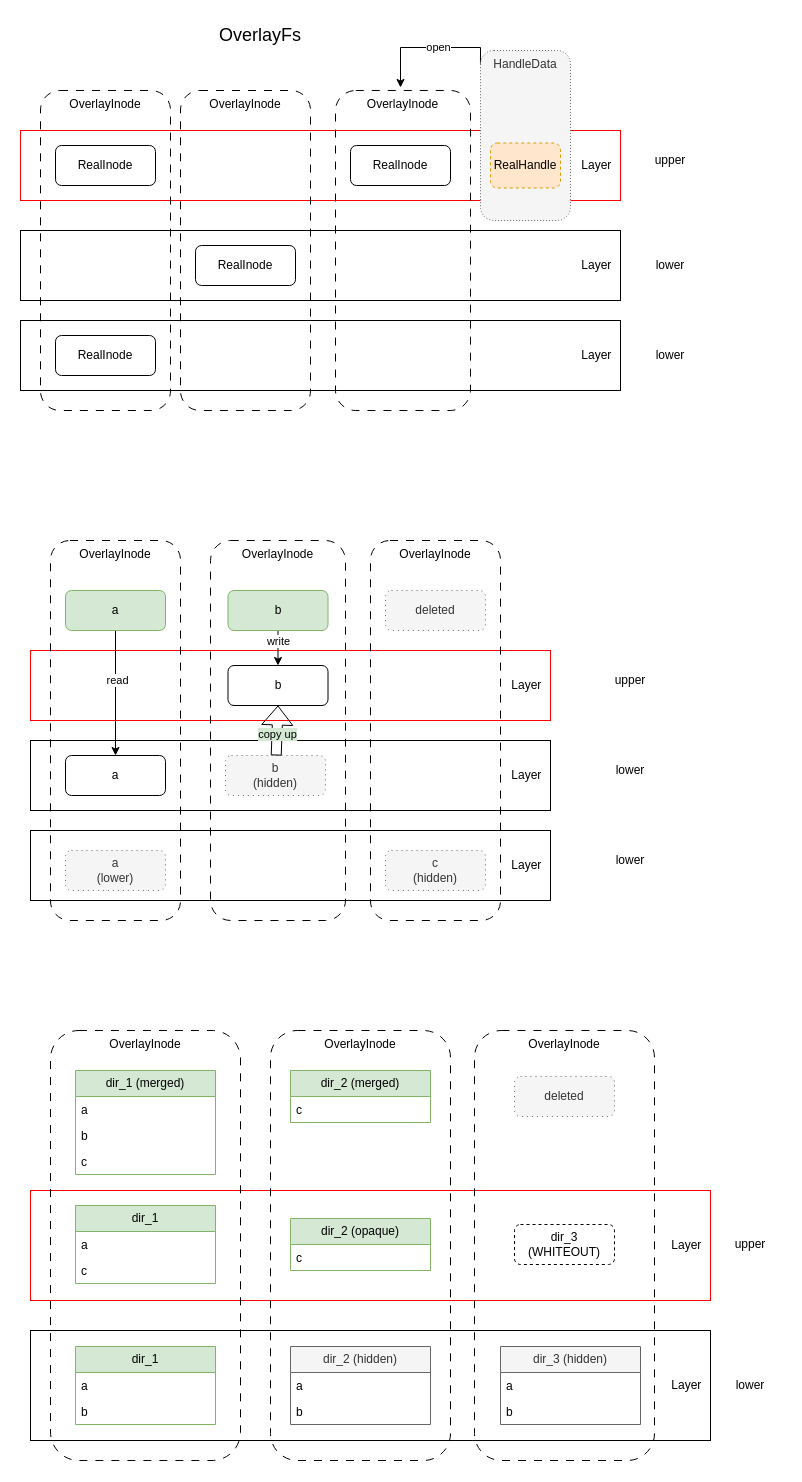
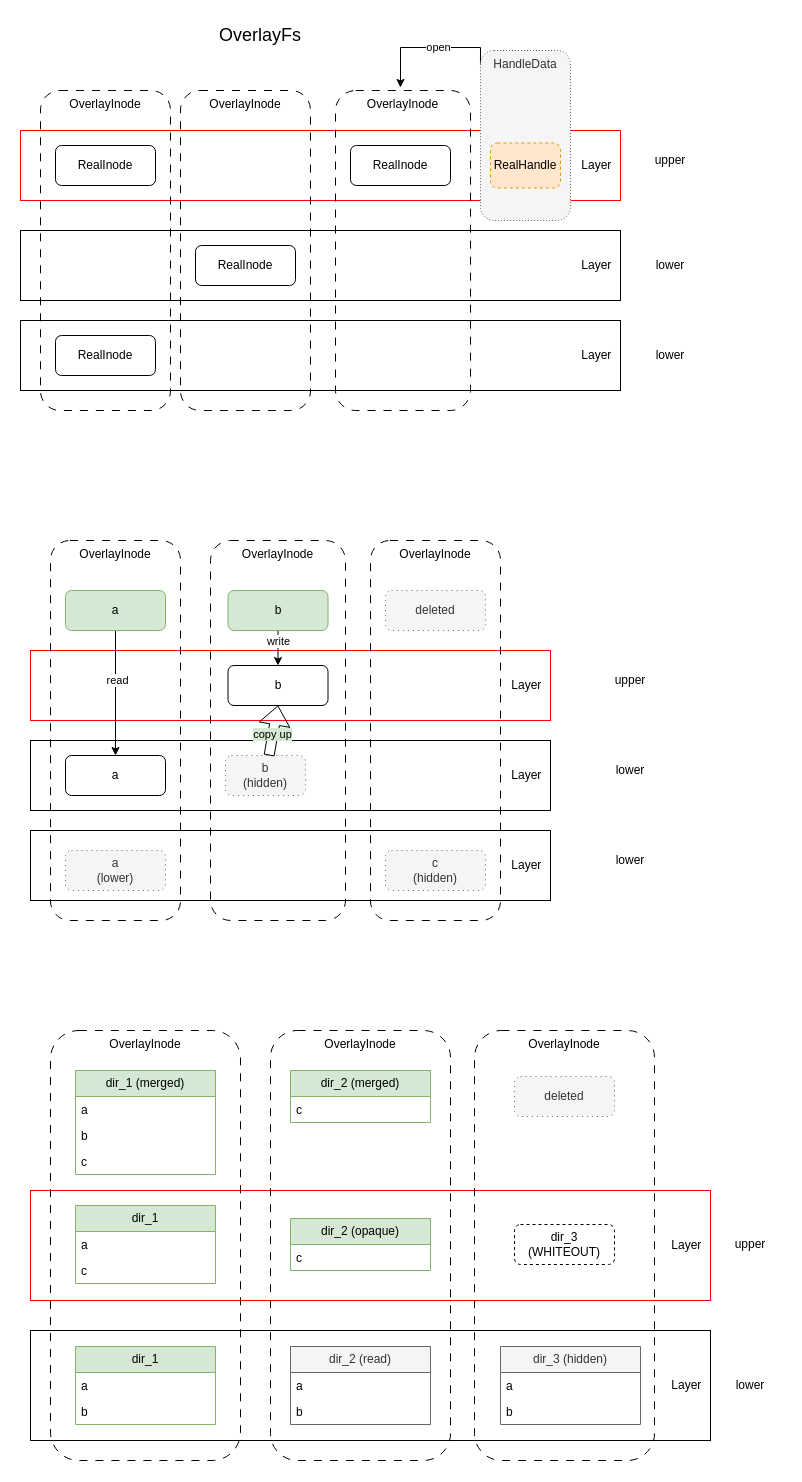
  <mxCell id="0" />
  <mxCell id="1" parent="0" />
  <mxCell id="2" value="Layer&amp;nbsp;&amp;nbsp;" style="rounded=0;whiteSpace=wrap;html=1;align=right;" vertex="1" parent="1"><mxGeometry x="20" y="320" width="600" height="70" as="geometry" /></mxCell>
  <mxCell id="3" value="RealInode" style="rounded=1;whiteSpace=wrap;html=1;" vertex="1" parent="1"><mxGeometry x="55" y="335" width="100" height="40" as="geometry" /></mxCell>
  <mxCell id="4" value="RealInode" style="rounded=1;whiteSpace=wrap;html=1;" vertex="1" parent="1"><mxGeometry x="374" y="145" width="100" height="40" as="geometry" /></mxCell>
  <mxCell id="5" value="Layer&amp;nbsp;&amp;nbsp;" style="rounded=0;whiteSpace=wrap;html=1;align=right;" vertex="1" parent="1"><mxGeometry x="20" y="230" width="600" height="70" as="geometry" /></mxCell>
  <mxCell id="6" value="Layer&amp;nbsp;&amp;nbsp;" style="rounded=0;whiteSpace=wrap;html=1;strokeColor=#FF0000;align=right;" vertex="1" parent="1"><mxGeometry x="20" y="130" width="600" height="70" as="geometry" /></mxCell>
  <mxCell id="7" value="RealInode" style="rounded=1;whiteSpace=wrap;html=1;" vertex="1" parent="1"><mxGeometry x="55" y="145" width="100" height="40" as="geometry" /></mxCell>
  <mxCell id="8" value="RealInode" style="rounded=1;whiteSpace=wrap;html=1;" vertex="1" parent="1"><mxGeometry x="195" y="245" width="100" height="40" as="geometry" /></mxCell>
  <mxCell id="9" value="RealInode" style="rounded=1;whiteSpace=wrap;html=1;" vertex="1" parent="1"><mxGeometry x="350" y="145" width="100" height="40" as="geometry" /></mxCell>
  <mxCell id="10" value="OverlayInode" style="rounded=1;whiteSpace=wrap;html=1;dashed=1;dashPattern=8 8;strokeWidth=1;perimeterSpacing=3;fillStyle=auto;fillColor=none;verticalAlign=top;" vertex="1" parent="1"><mxGeometry x="335" y="90" width="135" height="320" as="geometry" /></mxCell>
  <mxCell id="11" value="OverlayInode" style="rounded=1;whiteSpace=wrap;html=1;dashed=1;dashPattern=8 8;strokeWidth=1;perimeterSpacing=3;fillStyle=auto;fillColor=none;verticalAlign=top;" vertex="1" parent="1"><mxGeometry x="40" y="90" width="130" height="320" as="geometry" /></mxCell>
  <mxCell id="12" value="OverlayInode" style="rounded=1;whiteSpace=wrap;html=1;dashed=1;dashPattern=8 8;strokeWidth=1;perimeterSpacing=3;fillStyle=auto;fillColor=none;verticalAlign=top;" vertex="1" parent="1"><mxGeometry x="180" y="90" width="130" height="320" as="geometry" /></mxCell>
  <mxCell id="13" value="OverlayFs" style="text;html=1;strokeColor=none;fillColor=none;align=center;verticalAlign=middle;whiteSpace=wrap;rounded=0;fontSize=18;" vertex="1" parent="1"><mxGeometry x="200" y="20" width="120" height="30" as="geometry" /></mxCell>
  <mxCell id="14" value="" style="edgeStyle=orthogonalEdgeStyle;rounded=0;orthogonalLoop=1;jettySize=auto;html=1;exitX=0.031;exitY=0.097;exitDx=0;exitDy=0;exitPerimeter=0;" edge="1" parent="1" source="16" target="10"><mxGeometry relative="1" as="geometry"><Array as="points"><mxPoint x="480" y="47" /><mxPoint x="400" y="47" /></Array></mxGeometry></mxCell>
  <mxCell id="15" value="open" style="edgeLabel;html=1;align=center;verticalAlign=middle;resizable=0;points=[];" vertex="1" connectable="0" parent="14"><mxGeometry x="-0.125" y="-1" relative="1" as="geometry"><mxPoint as="offset" /></mxGeometry></mxCell>
  <mxCell id="16" value="HandleData" style="rounded=1;whiteSpace=wrap;html=1;dashed=1;dashPattern=1 2;strokeWidth=1;perimeterSpacing=3;fillStyle=auto;fillColor=#f5f5f5;verticalAlign=top;fontColor=#333333;strokeColor=#666666;" vertex="1" parent="1"><mxGeometry x="480" y="50" width="90" height="170" as="geometry" /></mxCell>
  <mxCell id="17" value="RealHandle" style="rounded=1;whiteSpace=wrap;html=1;fillColor=#ffe6cc;strokeColor=#d79b00;dashed=1;" vertex="1" parent="1"><mxGeometry x="490" y="142.5" width="70" height="45" as="geometry" /></mxCell>
  <mxCell id="18" value="lower" style="text;html=1;strokeColor=none;fillColor=none;align=center;verticalAlign=middle;whiteSpace=wrap;rounded=0;" vertex="1" parent="1"><mxGeometry x="640" y="250" width="60" height="30" as="geometry" /></mxCell>
  <mxCell id="19" value="upper" style="text;html=1;strokeColor=none;fillColor=none;align=center;verticalAlign=middle;whiteSpace=wrap;rounded=0;" vertex="1" parent="1"><mxGeometry x="640" y="145" width="60" height="30" as="geometry" /></mxCell>
  <mxCell id="20" value="lower" style="text;html=1;strokeColor=none;fillColor=none;align=center;verticalAlign=middle;whiteSpace=wrap;rounded=0;" vertex="1" parent="1"><mxGeometry x="640" y="340" width="60" height="30" as="geometry" /></mxCell>
  <mxCell id="21" value="Layer&amp;nbsp;&amp;nbsp;" style="rounded=0;whiteSpace=wrap;html=1;align=right;" vertex="1" parent="1"><mxGeometry x="30" y="830" width="520" height="70" as="geometry" /></mxCell>
  <mxCell id="22" value="Layer&amp;nbsp;&amp;nbsp;" style="rounded=0;whiteSpace=wrap;html=1;align=right;" vertex="1" parent="1"><mxGeometry x="30" y="740" width="520" height="70" as="geometry" /></mxCell>
  <mxCell id="23" value="Layer&amp;nbsp;&amp;nbsp;" style="rounded=0;whiteSpace=wrap;html=1;strokeColor=#FF0000;align=right;" vertex="1" parent="1"><mxGeometry x="30" y="650" width="520" height="70" as="geometry" /></mxCell>
  <mxCell id="24" value="OverlayInode" style="rounded=1;whiteSpace=wrap;html=1;dashed=1;dashPattern=8 8;strokeWidth=1;perimeterSpacing=3;fillStyle=auto;fillColor=none;verticalAlign=top;" vertex="1" parent="1"><mxGeometry x="210" y="540" width="135" height="380" as="geometry" /></mxCell>
  <mxCell id="25" value="lower" style="text;html=1;strokeColor=none;fillColor=none;align=center;verticalAlign=middle;whiteSpace=wrap;rounded=0;" vertex="1" parent="1"><mxGeometry x="600" y="755" width="60" height="30" as="geometry" /></mxCell>
  <mxCell id="26" value="upper" style="text;html=1;strokeColor=none;fillColor=none;align=center;verticalAlign=middle;whiteSpace=wrap;rounded=0;" vertex="1" parent="1"><mxGeometry x="600" y="665" width="60" height="30" as="geometry" /></mxCell>
  <mxCell id="27" value="lower" style="text;html=1;strokeColor=none;fillColor=none;align=center;verticalAlign=middle;whiteSpace=wrap;rounded=0;" vertex="1" parent="1"><mxGeometry x="600" y="845" width="60" height="30" as="geometry" /></mxCell>
  <mxCell id="28" value="OverlayInode" style="rounded=1;whiteSpace=wrap;html=1;dashed=1;dashPattern=8 8;strokeWidth=1;perimeterSpacing=3;fillStyle=auto;fillColor=none;verticalAlign=top;" vertex="1" parent="1"><mxGeometry x="50" y="540" width="130" height="380" as="geometry" /></mxCell>
  <mxCell id="29" value="a" style="rounded=1;whiteSpace=wrap;html=1;" vertex="1" parent="1"><mxGeometry x="65" y="755" width="100" height="40" as="geometry" /></mxCell>
  <mxCell id="30" value="a&lt;br&gt;(lower)" style="rounded=1;whiteSpace=wrap;html=1;fillColor=#f5f5f5;fontColor=#333333;strokeColor=#666666;dashed=1;dashPattern=1 4;" vertex="1" parent="1"><mxGeometry x="65" y="850" width="100" height="40" as="geometry" /></mxCell>
  <mxCell id="31" value="b" style="rounded=1;whiteSpace=wrap;html=1;" vertex="1" parent="1"><mxGeometry x="227.5" y="665" width="100" height="40" as="geometry" /></mxCell>
- <mxCell id="32" value="b&lt;br&gt;(hidden)" style="rounded=1;whiteSpace=wrap;html=1;fillColor=#f5f5f5;strokeColor=#666666;dashed=1;dashPattern=1 4;fontColor=#333333;" vertex="1" parent="1"><mxGeometry x="225" y="755" width="100" height="40" as="geometry" /></mxCell>
+ <mxCell id="32" value="b&lt;br&gt;(hidden)" style="rounded=1;whiteSpace=wrap;html=1;fillColor=#f5f5f5;strokeColor=#666666;dashed=1;dashPattern=1 4;fontColor=#333333;" vertex="1" parent="1"><mxGeometry x="225" y="755" width="80" height="40" as="geometry" /></mxCell>
  <mxCell id="33" value="" style="shape=flexArrow;endArrow=classic;html=1;rounded=0;entryX=0.5;entryY=1;entryDx=0;entryDy=0;" edge="1" parent="1" source="32" target="31"><mxGeometry width="50" height="50" relative="1" as="geometry"><mxPoint x="215" y="840" as="sourcePoint" /><mxPoint x="265" y="790" as="targetPoint" /></mxGeometry></mxCell>
  <mxCell id="34" value="copy up" style="edgeLabel;html=1;align=center;verticalAlign=middle;resizable=0;points=[];labelBackgroundColor=#D5E8D4;" vertex="1" connectable="0" parent="33"><mxGeometry x="-0.3" y="-1" relative="1" as="geometry"><mxPoint x="-1" y="-4" as="offset" /></mxGeometry></mxCell>
  <mxCell id="35" value="Layer&amp;nbsp;&amp;nbsp;" style="rounded=0;whiteSpace=wrap;html=1;align=right;" vertex="1" parent="1"><mxGeometry x="30" y="1330" width="680" height="110" as="geometry" /></mxCell>
  <mxCell id="36" value="Layer&amp;nbsp;&amp;nbsp;" style="rounded=0;whiteSpace=wrap;html=1;strokeColor=#FF0000;align=right;" vertex="1" parent="1"><mxGeometry x="30" y="1190" width="680" height="110" as="geometry" /></mxCell>
  <mxCell id="37" value="OverlayInode" style="rounded=1;whiteSpace=wrap;html=1;dashed=1;dashPattern=8 8;strokeWidth=1;perimeterSpacing=3;fillStyle=auto;fillColor=none;verticalAlign=top;" vertex="1" parent="1"><mxGeometry x="270" y="1030" width="180" height="430" as="geometry" /></mxCell>
  <mxCell id="38" value="upper" style="text;html=1;strokeColor=none;fillColor=none;align=center;verticalAlign=middle;whiteSpace=wrap;rounded=0;" vertex="1" parent="1"><mxGeometry x="720" y="1229" width="60" height="30" as="geometry" /></mxCell>
  <mxCell id="39" value="lower" style="text;html=1;strokeColor=none;fillColor=none;align=center;verticalAlign=middle;whiteSpace=wrap;rounded=0;" vertex="1" parent="1"><mxGeometry x="720" y="1370" width="60" height="30" as="geometry" /></mxCell>
  <mxCell id="40" value="OverlayInode" style="rounded=1;whiteSpace=wrap;html=1;dashed=1;dashPattern=8 8;strokeWidth=1;perimeterSpacing=3;fillStyle=auto;fillColor=none;verticalAlign=top;" vertex="1" parent="1"><mxGeometry x="50" y="1030" width="190" height="430" as="geometry" /></mxCell>
  <mxCell id="41" value="dir_1" style="swimlane;fontStyle=0;childLayout=stackLayout;horizontal=1;startSize=26;fillColor=#d5e8d4;horizontalStack=0;resizeParent=1;resizeParentMax=0;resizeLast=0;collapsible=1;marginBottom=0;whiteSpace=wrap;html=1;strokeColor=#82b366;" vertex="1" parent="1"><mxGeometry x="75" y="1346" width="140" height="78" as="geometry" /></mxCell>
  <mxCell id="42" value="a" style="text;strokeColor=none;fillColor=none;align=left;verticalAlign=top;spacingLeft=4;spacingRight=4;overflow=hidden;rotatable=0;points=[[0,0.5],[1,0.5]];portConstraint=eastwest;whiteSpace=wrap;html=1;" vertex="1" parent="41"><mxGeometry y="26" width="140" height="26" as="geometry" /></mxCell>
  <mxCell id="43" value="b" style="text;strokeColor=none;fillColor=none;align=left;verticalAlign=top;spacingLeft=4;spacingRight=4;overflow=hidden;rotatable=0;points=[[0,0.5],[1,0.5]];portConstraint=eastwest;whiteSpace=wrap;html=1;" vertex="1" parent="41"><mxGeometry y="52" width="140" height="26" as="geometry" /></mxCell>
  <mxCell id="44" value="dir_1" style="swimlane;fontStyle=0;childLayout=stackLayout;horizontal=1;startSize=26;fillColor=#d5e8d4;horizontalStack=0;resizeParent=1;resizeParentMax=0;resizeLast=0;collapsible=1;marginBottom=0;whiteSpace=wrap;html=1;strokeColor=#82b366;" vertex="1" parent="1"><mxGeometry x="75" y="1205" width="140" height="78" as="geometry" /></mxCell>
  <mxCell id="45" value="a" style="text;strokeColor=none;fillColor=none;align=left;verticalAlign=top;spacingLeft=4;spacingRight=4;overflow=hidden;rotatable=0;points=[[0,0.5],[1,0.5]];portConstraint=eastwest;whiteSpace=wrap;html=1;" vertex="1" parent="44"><mxGeometry y="26" width="140" height="26" as="geometry" /></mxCell>
  <mxCell id="46" value="c" style="text;strokeColor=none;fillColor=none;align=left;verticalAlign=top;spacingLeft=4;spacingRight=4;overflow=hidden;rotatable=0;points=[[0,0.5],[1,0.5]];portConstraint=eastwest;whiteSpace=wrap;html=1;" vertex="1" parent="44"><mxGeometry y="52" width="140" height="26" as="geometry" /></mxCell>
  <mxCell id="47" value="dir_1 (merged)" style="swimlane;fontStyle=0;childLayout=stackLayout;horizontal=1;startSize=26;fillColor=#d5e8d4;horizontalStack=0;resizeParent=1;resizeParentMax=0;resizeLast=0;collapsible=1;marginBottom=0;whiteSpace=wrap;html=1;strokeColor=#82b366;" vertex="1" parent="1"><mxGeometry x="75" y="1070" width="140" height="104" as="geometry" /></mxCell>
  <mxCell id="48" value="a" style="text;strokeColor=none;fillColor=none;align=left;verticalAlign=top;spacingLeft=4;spacingRight=4;overflow=hidden;rotatable=0;points=[[0,0.5],[1,0.5]];portConstraint=eastwest;whiteSpace=wrap;html=1;" vertex="1" parent="47"><mxGeometry y="26" width="140" height="26" as="geometry" /></mxCell>
  <mxCell id="49" value="b" style="text;strokeColor=none;fillColor=none;align=left;verticalAlign=top;spacingLeft=4;spacingRight=4;overflow=hidden;rotatable=0;points=[[0,0.5],[1,0.5]];portConstraint=eastwest;whiteSpace=wrap;html=1;" vertex="1" parent="47"><mxGeometry y="52" width="140" height="26" as="geometry" /></mxCell>
  <mxCell id="50" value="c" style="text;strokeColor=none;fillColor=none;align=left;verticalAlign=top;spacingLeft=4;spacingRight=4;overflow=hidden;rotatable=0;points=[[0,0.5],[1,0.5]];portConstraint=eastwest;whiteSpace=wrap;html=1;" vertex="1" parent="47"><mxGeometry y="78" width="140" height="26" as="geometry" /></mxCell>
  <mxCell id="51" value="dir_2 (opaque)" style="swimlane;fontStyle=0;childLayout=stackLayout;horizontal=1;startSize=26;fillColor=#d5e8d4;horizontalStack=0;resizeParent=1;resizeParentMax=0;resizeLast=0;collapsible=1;marginBottom=0;whiteSpace=wrap;html=1;strokeColor=#82b366;" vertex="1" parent="1"><mxGeometry x="290" y="1218" width="140" height="52" as="geometry" /></mxCell>
  <mxCell id="52" value="c" style="text;strokeColor=none;fillColor=none;align=left;verticalAlign=top;spacingLeft=4;spacingRight=4;overflow=hidden;rotatable=0;points=[[0,0.5],[1,0.5]];portConstraint=eastwest;whiteSpace=wrap;html=1;" vertex="1" parent="51"><mxGeometry y="26" width="140" height="26" as="geometry" /></mxCell>
- <mxCell id="53" value="dir_2 (hidden)" style="swimlane;fontStyle=0;childLayout=stackLayout;horizontal=1;startSize=26;fillColor=#f5f5f5;horizontalStack=0;resizeParent=1;resizeParentMax=0;resizeLast=0;collapsible=1;marginBottom=0;whiteSpace=wrap;html=1;strokeColor=#666666;fontColor=#333333;" vertex="1" parent="1"><mxGeometry x="290" y="1346" width="140" height="78" as="geometry" /></mxCell>
+ <mxCell id="53" value="dir_2 (read)" style="swimlane;fontStyle=0;childLayout=stackLayout;horizontal=1;startSize=26;fillColor=#f5f5f5;horizontalStack=0;resizeParent=1;resizeParentMax=0;resizeLast=0;collapsible=1;marginBottom=0;whiteSpace=wrap;html=1;strokeColor=#666666;fontColor=#333333;" vertex="1" parent="1"><mxGeometry x="290" y="1346" width="140" height="78" as="geometry" /></mxCell>
  <mxCell id="54" value="a" style="text;strokeColor=none;fillColor=none;align=left;verticalAlign=top;spacingLeft=4;spacingRight=4;overflow=hidden;rotatable=0;points=[[0,0.5],[1,0.5]];portConstraint=eastwest;whiteSpace=wrap;html=1;" vertex="1" parent="53"><mxGeometry y="26" width="140" height="26" as="geometry" /></mxCell>
  <mxCell id="55" value="b" style="text;strokeColor=none;fillColor=none;align=left;verticalAlign=top;spacingLeft=4;spacingRight=4;overflow=hidden;rotatable=0;points=[[0,0.5],[1,0.5]];portConstraint=eastwest;whiteSpace=wrap;html=1;" vertex="1" parent="53"><mxGeometry y="52" width="140" height="26" as="geometry" /></mxCell>
  <mxCell id="56" value="dir_2 (merged)" style="swimlane;fontStyle=0;childLayout=stackLayout;horizontal=1;startSize=26;fillColor=#d5e8d4;horizontalStack=0;resizeParent=1;resizeParentMax=0;resizeLast=0;collapsible=1;marginBottom=0;whiteSpace=wrap;html=1;strokeColor=#82b366;" vertex="1" parent="1"><mxGeometry x="290" y="1070" width="140" height="52" as="geometry" /></mxCell>
  <mxCell id="57" value="c" style="text;strokeColor=none;fillColor=none;align=left;verticalAlign=top;spacingLeft=4;spacingRight=4;overflow=hidden;rotatable=0;points=[[0,0.5],[1,0.5]];portConstraint=eastwest;whiteSpace=wrap;html=1;" vertex="1" parent="56"><mxGeometry y="26" width="140" height="26" as="geometry" /></mxCell>
  <mxCell id="58" value="OverlayInode" style="rounded=1;whiteSpace=wrap;html=1;dashed=1;dashPattern=8 8;strokeWidth=1;perimeterSpacing=3;fillStyle=auto;fillColor=none;verticalAlign=top;" vertex="1" parent="1"><mxGeometry x="370" y="540" width="130" height="380" as="geometry" /></mxCell>
  <mxCell id="59" value="c&lt;br&gt;(hidden)" style="rounded=1;whiteSpace=wrap;html=1;fillColor=#f5f5f5;fontColor=#333333;strokeColor=#666666;dashed=1;dashPattern=1 4;" vertex="1" parent="1"><mxGeometry x="385" y="850" width="100" height="40" as="geometry" /></mxCell>
  <mxCell id="60" style="edgeStyle=orthogonalEdgeStyle;rounded=0;orthogonalLoop=1;jettySize=auto;html=1;exitX=0.5;exitY=1;exitDx=0;exitDy=0;" edge="1" parent="1" source="62" target="29"><mxGeometry relative="1" as="geometry" /></mxCell>
  <mxCell id="61" value="read" style="edgeLabel;html=1;align=center;verticalAlign=middle;resizable=0;points=[];" vertex="1" connectable="0" parent="60"><mxGeometry x="-0.216" y="1" relative="1" as="geometry"><mxPoint as="offset" /></mxGeometry></mxCell>
  <mxCell id="62" value="a" style="rounded=1;whiteSpace=wrap;html=1;fillColor=#d5e8d4;strokeColor=#82b366;" vertex="1" parent="1"><mxGeometry x="65" y="590" width="100" height="40" as="geometry" /></mxCell>
  <mxCell id="63" style="edgeStyle=orthogonalEdgeStyle;rounded=0;orthogonalLoop=1;jettySize=auto;html=1;exitX=0.5;exitY=1;exitDx=0;exitDy=0;entryX=0.5;entryY=0;entryDx=0;entryDy=0;" edge="1" parent="1" source="65" target="31"><mxGeometry relative="1" as="geometry" /></mxCell>
  <mxCell id="64" value="write" style="edgeLabel;html=1;align=center;verticalAlign=middle;resizable=0;points=[];" vertex="1" connectable="0" parent="63"><mxGeometry x="-0.257" y="4" relative="1" as="geometry"><mxPoint x="-4" y="-3" as="offset" /></mxGeometry></mxCell>
  <mxCell id="65" value="b" style="rounded=1;whiteSpace=wrap;html=1;fillColor=#d5e8d4;strokeColor=#82b366;" vertex="1" parent="1"><mxGeometry x="227.5" y="590" width="100" height="40" as="geometry" /></mxCell>
  <mxCell id="66" value="deleted" style="rounded=1;whiteSpace=wrap;html=1;fillColor=#f5f5f5;strokeColor=#666666;fontColor=#333333;dashed=1;dashPattern=1 4;" vertex="1" parent="1"><mxGeometry x="385" y="590" width="100" height="40" as="geometry" /></mxCell>
  <mxCell id="67" value="OverlayInode" style="rounded=1;whiteSpace=wrap;html=1;dashed=1;dashPattern=8 8;strokeWidth=1;perimeterSpacing=3;fillStyle=auto;fillColor=none;verticalAlign=top;" vertex="1" parent="1"><mxGeometry x="474" y="1030" width="180" height="430" as="geometry" /></mxCell>
  <mxCell id="68" value="dir_3 (hidden)" style="swimlane;fontStyle=0;childLayout=stackLayout;horizontal=1;startSize=26;fillColor=#f5f5f5;horizontalStack=0;resizeParent=1;resizeParentMax=0;resizeLast=0;collapsible=1;marginBottom=0;whiteSpace=wrap;html=1;strokeColor=#666666;fontColor=#333333;" vertex="1" parent="1"><mxGeometry x="500" y="1346" width="140" height="78" as="geometry" /></mxCell>
  <mxCell id="69" value="a" style="text;strokeColor=none;fillColor=none;align=left;verticalAlign=top;spacingLeft=4;spacingRight=4;overflow=hidden;rotatable=0;points=[[0,0.5],[1,0.5]];portConstraint=eastwest;whiteSpace=wrap;html=1;" vertex="1" parent="68"><mxGeometry y="26" width="140" height="26" as="geometry" /></mxCell>
  <mxCell id="70" value="b" style="text;strokeColor=none;fillColor=none;align=left;verticalAlign=top;spacingLeft=4;spacingRight=4;overflow=hidden;rotatable=0;points=[[0,0.5],[1,0.5]];portConstraint=eastwest;whiteSpace=wrap;html=1;" vertex="1" parent="68"><mxGeometry y="52" width="140" height="26" as="geometry" /></mxCell>
  <mxCell id="71" value="dir_3&lt;br&gt;(WHITEOUT)" style="rounded=1;whiteSpace=wrap;html=1;dashed=1;" vertex="1" parent="1"><mxGeometry x="514" y="1224" width="100" height="40" as="geometry" /></mxCell>
  <mxCell id="72" value="deleted" style="rounded=1;whiteSpace=wrap;html=1;fillColor=#f5f5f5;strokeColor=#666666;fontColor=#333333;dashed=1;dashPattern=1 4;" vertex="1" parent="1"><mxGeometry x="514" y="1076" width="100" height="40" as="geometry" /></mxCell>
